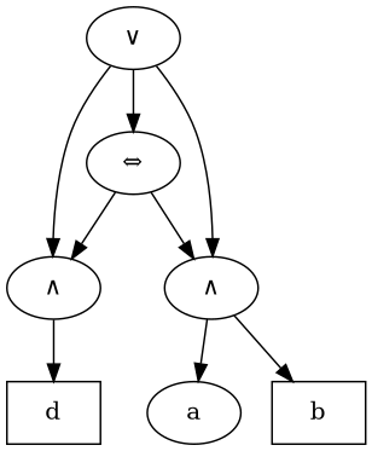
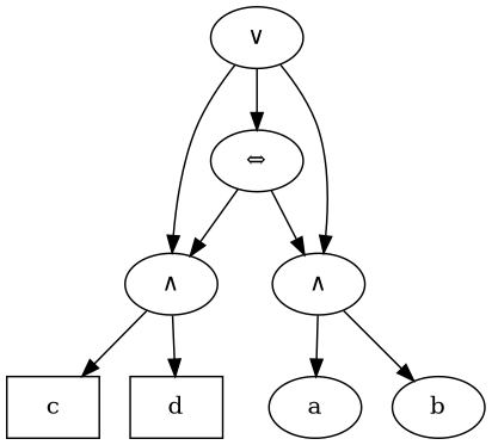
  digraph {
    node [color=black fillcolor=white fontcolor=black style=filled]
    edge [color=black fontcolor=black]
    n1 [label=a shape=ellipse]
-   n2 [label=b shape=box]
+   n2 [label=b shape=ellipse]
+   n3 [label=c shape=box]
    n4 [label=d shape=box]
    n5 [label="∧"]
    n6 [label="∧"]
    n7 [label="⇔"]
    n8 [label="∨"]
+   n5 -> n3
    n5 -> n4
    n6 -> n1
    n6 -> n2
    n7 -> n5
    n7 -> n6
    n8 -> n5
    n8 -> n6
    n8 -> n7
  }
